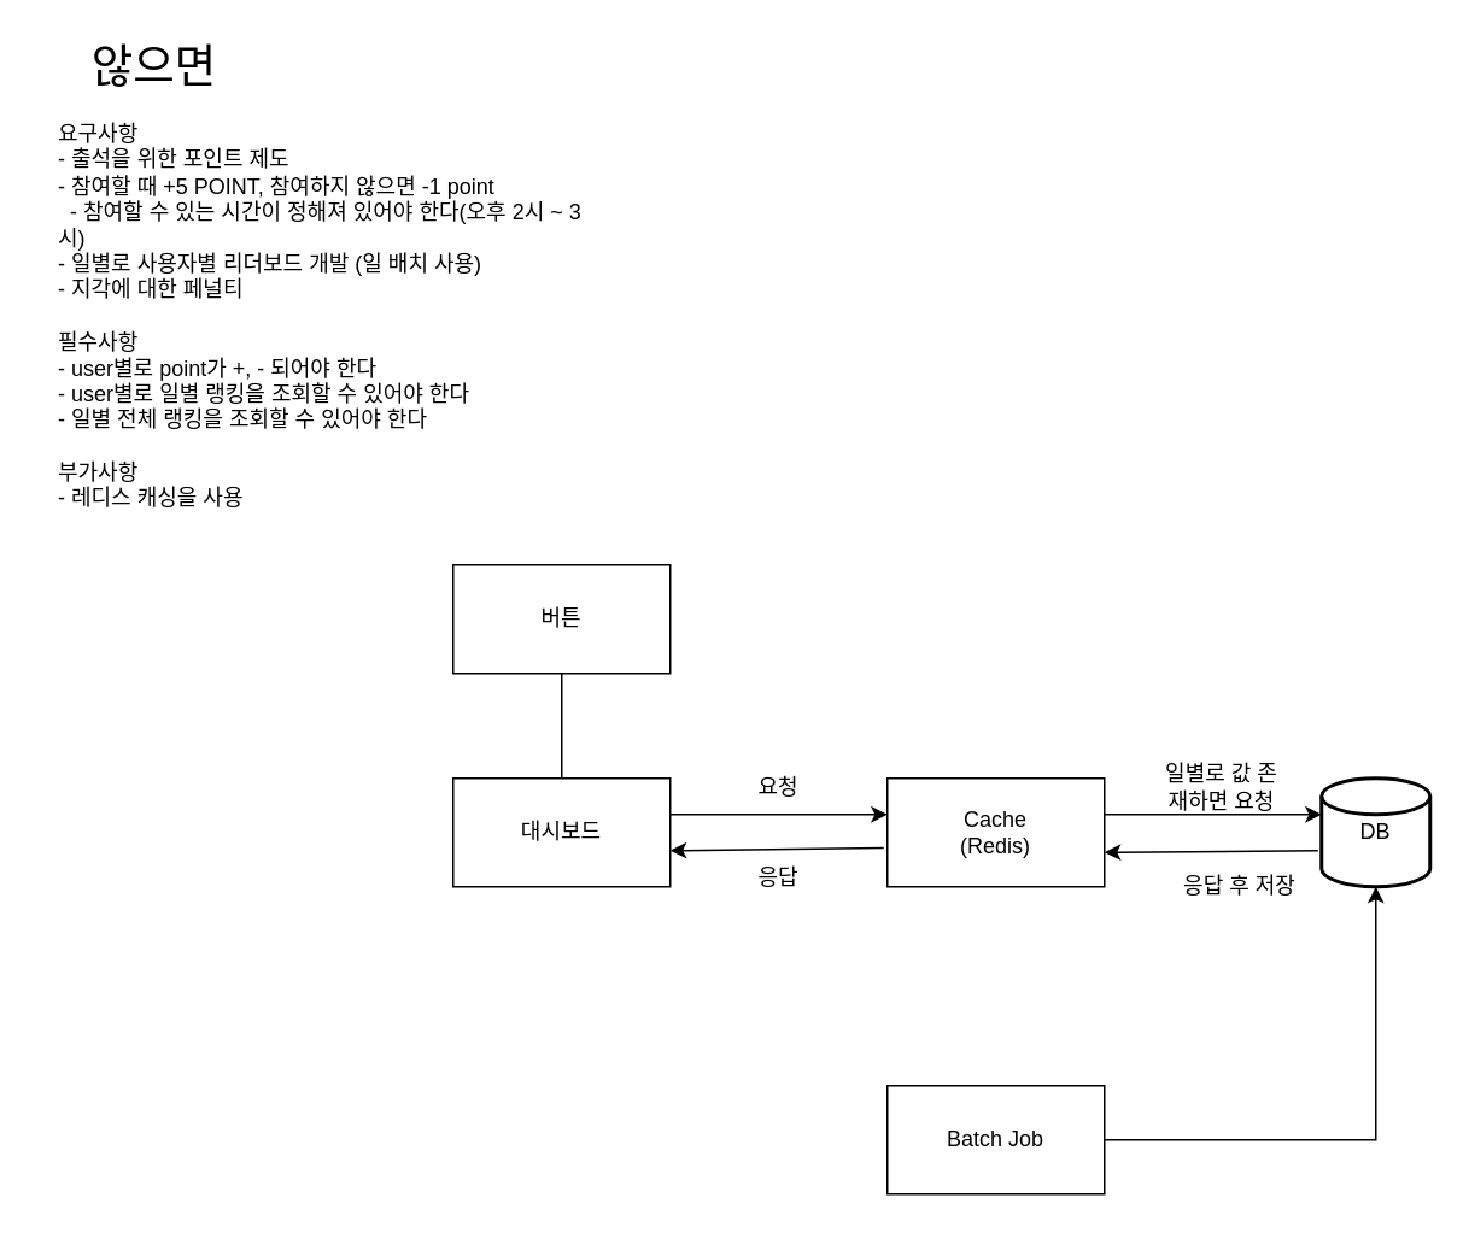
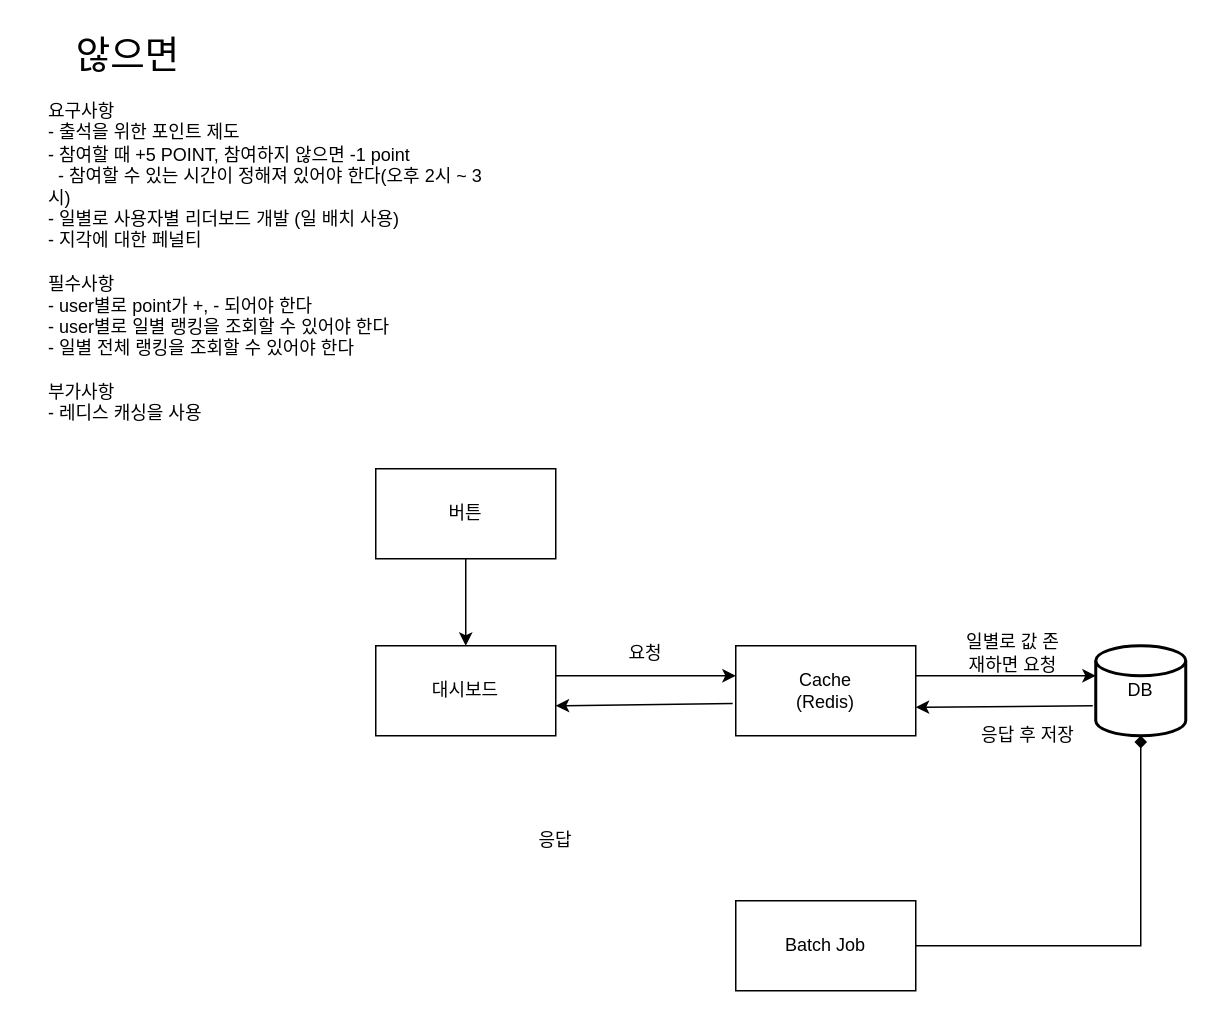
  <mxCell id="0" />
  <mxCell id="1" parent="0" />
  <mxCell id="2" value="Cache&lt;div&gt;(Redis)&lt;/div&gt;" style="rounded=0;whiteSpace=wrap;html=1;" parent="1" vertex="1"><mxGeometry x="490" y="430" width="120" height="60" as="geometry" /></mxCell>
  <mxCell id="3" value="대시보드" style="rounded=0;whiteSpace=wrap;html=1;" parent="1" vertex="1"><mxGeometry x="250" y="430" width="120" height="60" as="geometry" /></mxCell>
  <mxCell id="4" value="않으면" style="text;html=1;align=center;verticalAlign=middle;whiteSpace=wrap;rounded=0;fontSize=25;" parent="1" vertex="1"><mxGeometry x="20" y="20" width="130" height="30" as="geometry" /></mxCell>
  <mxCell id="5" value="요구사항&lt;div&gt;- 출석을 위한 포인트 제도&lt;/div&gt;&lt;div&gt;- 참여할 때 +5 POINT, 참여하지 않으면 -1 point&lt;/div&gt;&lt;div&gt;&amp;nbsp; - 참여할 수 있는 시간이 정해져 있어야 한다(오후 2시 ~ 3시)&lt;/div&gt;&lt;div&gt;- 일별로 사용자별 리더보드 개발 (일 배치 사용)&lt;/div&gt;&lt;div&gt;- 지각에 대한 페널티&lt;/div&gt;&lt;div&gt;&lt;br&gt;&lt;/div&gt;&lt;div&gt;필수사항&lt;/div&gt;&lt;div&gt;- user별로 point가 +, - 되어야 한다&lt;/div&gt;&lt;div&gt;- user별로 일별 랭킹을 조회할 수 있어야 한다&lt;/div&gt;&lt;div&gt;- 일별 전체 랭킹을 조회할 수 있어야 한다&lt;/div&gt;&lt;div&gt;&lt;br&gt;&lt;/div&gt;&lt;div&gt;부가사항&lt;/div&gt;&lt;div&gt;- 레디스 캐싱을 사용&lt;/div&gt;" style="text;html=1;align=left;verticalAlign=top;whiteSpace=wrap;rounded=0;" parent="1" vertex="1"><mxGeometry x="30" y="60" width="300" height="240" as="geometry" /></mxCell>
  <mxCell id="6" value="" style="endArrow=classic;html=1;rounded=0;" parent="1" edge="1"><mxGeometry width="50" height="50" relative="1" as="geometry"><mxPoint x="370" y="450" as="sourcePoint" /><mxPoint x="490" y="450" as="targetPoint" /></mxGeometry></mxCell>
  <mxCell id="7" value="" style="endArrow=classic;html=1;rounded=0;exitX=-0.017;exitY=0.642;exitDx=0;exitDy=0;exitPerimeter=0;" parent="1" source="2" edge="1"><mxGeometry width="50" height="50" relative="1" as="geometry"><mxPoint x="480" y="470" as="sourcePoint" /><mxPoint x="370" y="470" as="targetPoint" /></mxGeometry></mxCell>
  <mxCell id="8" value="요청" style="text;html=1;align=center;verticalAlign=middle;whiteSpace=wrap;rounded=0;" parent="1" vertex="1"><mxGeometry x="400" y="420" width="60" height="30" as="geometry" /></mxCell>
- <mxCell id="9" value="응답" style="text;html=1;align=center;verticalAlign=middle;whiteSpace=wrap;rounded=0;" parent="1" vertex="1"><mxGeometry x="400" y="470" width="60" height="30" as="geometry" /></mxCell>
+ <mxCell id="9" value="응답" style="text;html=1;align=center;verticalAlign=middle;whiteSpace=wrap;rounded=0;" parent="1" vertex="1"><mxGeometry x="340" y="545" width="60" height="30" as="geometry" /></mxCell>
  <mxCell id="10" value="" style="endArrow=classic;html=1;rounded=0;" parent="1" edge="1"><mxGeometry width="50" height="50" relative="1" as="geometry"><mxPoint x="610" y="450" as="sourcePoint" /><mxPoint x="730" y="450" as="targetPoint" /></mxGeometry></mxCell>
  <mxCell id="11" value="DB" style="strokeWidth=2;html=1;shape=mxgraph.flowchart.database;whiteSpace=wrap;" parent="1" vertex="1"><mxGeometry x="730" y="430" width="60" height="60" as="geometry" /></mxCell>
  <mxCell id="12" value="" style="endArrow=classic;html=1;rounded=0;exitX=-0.017;exitY=0.642;exitDx=0;exitDy=0;exitPerimeter=0;" parent="1" edge="1"><mxGeometry width="50" height="50" relative="1" as="geometry"><mxPoint x="728" y="470" as="sourcePoint" /><mxPoint x="610" y="471" as="targetPoint" /></mxGeometry></mxCell>
  <mxCell id="13" value="일별로 값 존재하면 요청" style="text;html=1;align=center;verticalAlign=middle;whiteSpace=wrap;rounded=0;" parent="1" vertex="1"><mxGeometry x="640" y="420" width="70" height="30" as="geometry" /></mxCell>
  <mxCell id="14" value="응답 후 저장" style="text;html=1;align=center;verticalAlign=middle;whiteSpace=wrap;rounded=0;" parent="1" vertex="1"><mxGeometry x="650" y="475" width="70" height="30" as="geometry" /></mxCell>
  <mxCell id="15" value="Batch Job" style="rounded=0;whiteSpace=wrap;html=1;" parent="1" vertex="1"><mxGeometry x="490" y="600" width="120" height="60" as="geometry" /></mxCell>
- <mxCell id="16" value="" style="endArrow=classic;html=1;rounded=0;entryX=0.5;entryY=1;entryDx=0;entryDy=0;exitX=1;exitY=0.5;exitDx=0;exitDy=0;entryPerimeter=0;" parent="1" source="15" target="11" edge="1"><mxGeometry width="50" height="50" relative="1" as="geometry"><mxPoint x="100" y="510" as="sourcePoint" /><mxPoint x="220" y="510" as="targetPoint" /><Array as="points"><mxPoint x="760" y="630" /></Array></mxGeometry></mxCell>
+ <mxCell id="16" value="" style="endArrow=diamond;html=1;rounded=0;entryX=0.5;entryY=1;entryDx=0;entryDy=0;exitX=1;exitY=0.5;exitDx=0;exitDy=0;entryPerimeter=0;" parent="1" source="15" target="11" edge="1"><mxGeometry width="50" height="50" relative="1" as="geometry"><mxPoint x="100" y="510" as="sourcePoint" /><mxPoint x="220" y="510" as="targetPoint" /><Array as="points"><mxPoint x="760" y="630" /></Array></mxGeometry></mxCell>
  <mxCell id="17" value="버튼" style="rounded=0;whiteSpace=wrap;html=1;" parent="1" vertex="1"><mxGeometry x="250" y="312" width="120" height="60" as="geometry" /></mxCell>
- <mxCell id="18" value="" style="endArrow=none;html=1;rounded=0;exitX=0.5;exitY=1;exitDx=0;exitDy=0;entryX=0.5;entryY=0;entryDx=0;entryDy=0;" parent="1" source="17" target="3" edge="1"><mxGeometry width="50" height="50" relative="1" as="geometry"><mxPoint x="400" y="320" as="sourcePoint" /><mxPoint x="520" y="320" as="targetPoint" /></mxGeometry></mxCell>
+ <mxCell id="18" value="" style="endArrow=classic;html=1;rounded=0;exitX=0.5;exitY=1;exitDx=0;exitDy=0;entryX=0.5;entryY=0;entryDx=0;entryDy=0;" parent="1" source="17" target="3" edge="1"><mxGeometry width="50" height="50" relative="1" as="geometry"><mxPoint x="400" y="320" as="sourcePoint" /><mxPoint x="520" y="320" as="targetPoint" /></mxGeometry></mxCell>
